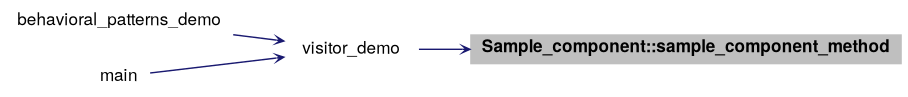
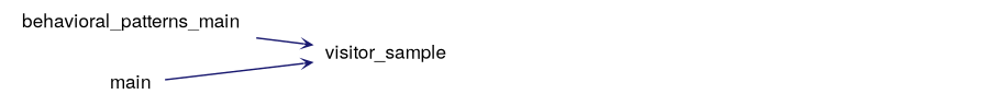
  digraph {
    rankdir=RL
    node [color=black fontname="Helvetica,Arial,sans-serif" fontsize=12 shape=plaintext]
    edge [arrowhead=open arrowsize=0.5 arrowtail=open color=midnightblue dir=back fontname="Helvetica,Arial,sans-serif" fontsize=15 labelfontsize=15 style=solid]
-   n1 [fillcolor=grey75 fontcolor=black height=0.2 label=<<b>Sample_component::sample_component_method</b>> style=filled width=0.4]
-   n2 [height=0.2 label=visitor_demo width=0.4]
-   n3 [height=0.2 label=behavioral_patterns_demo width=0.4]
+   n2 [height=0.2 label=visitor_sample width=0.4]
+   n3 [height=0.2 label=behavioral_patterns_main width=0.4]
    n4 [height=0.2 label=main width=0.4]
-   n1 -> n2
    n2 -> n3
    n2 -> n4
  }
